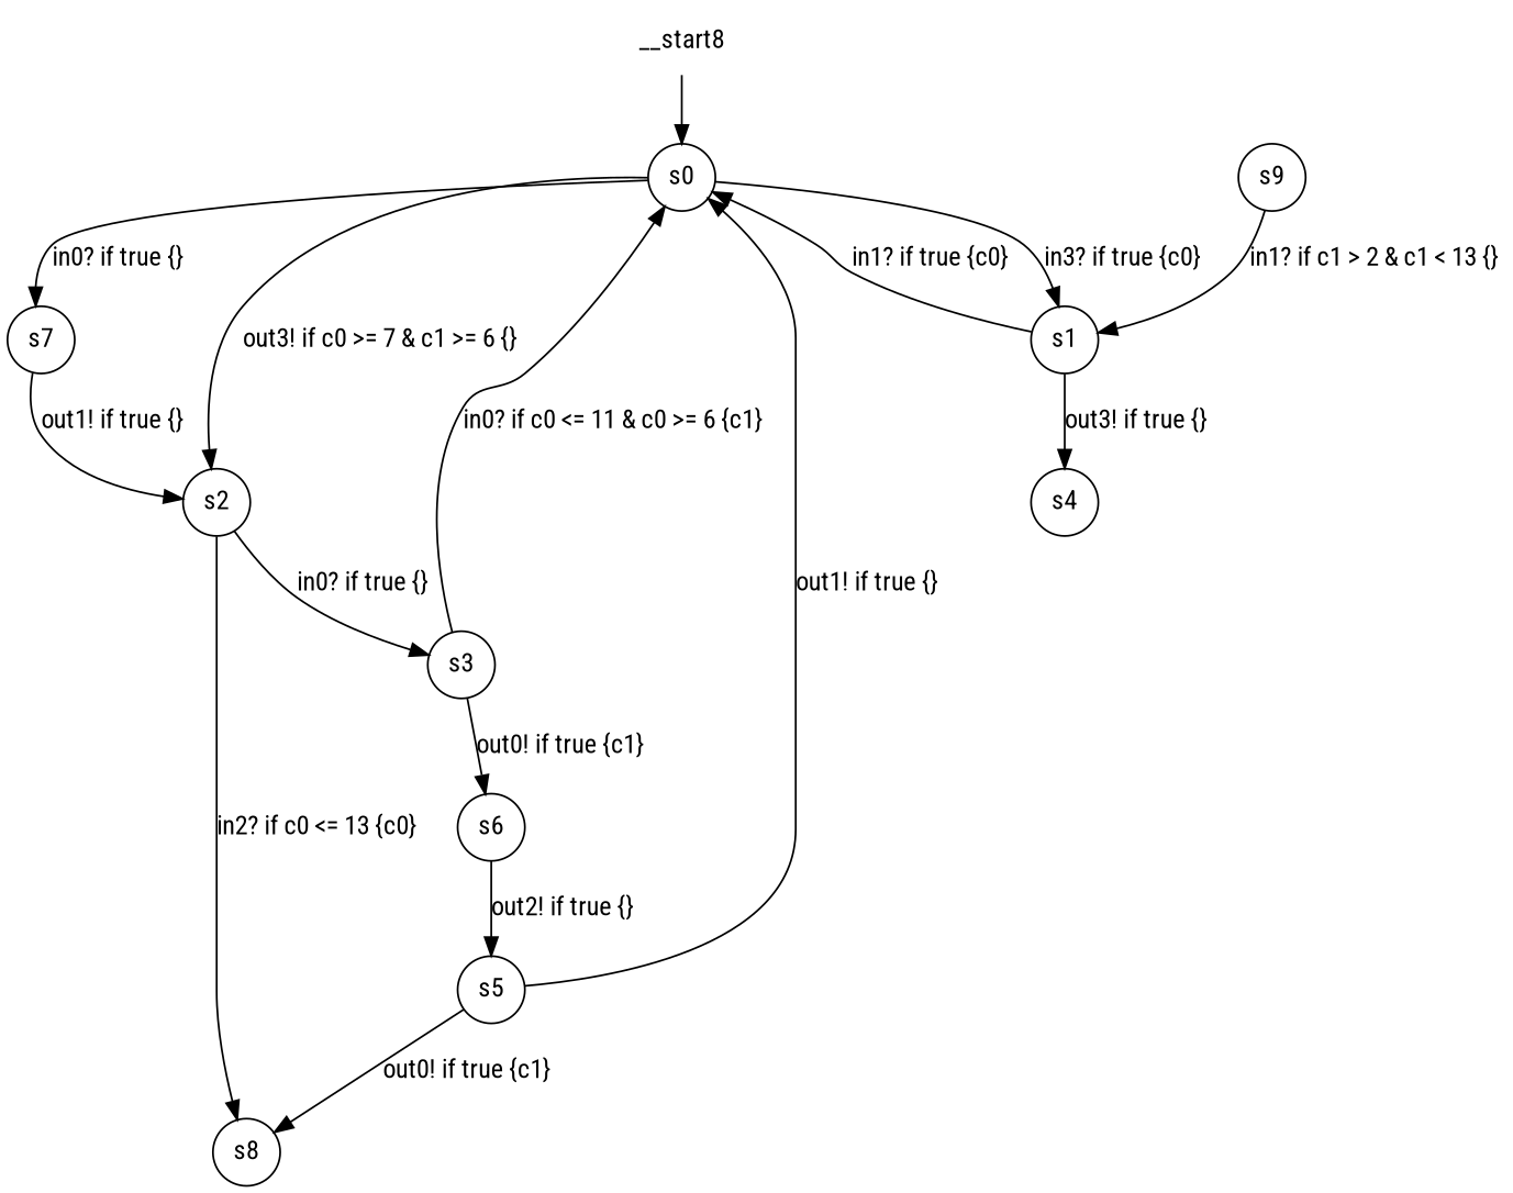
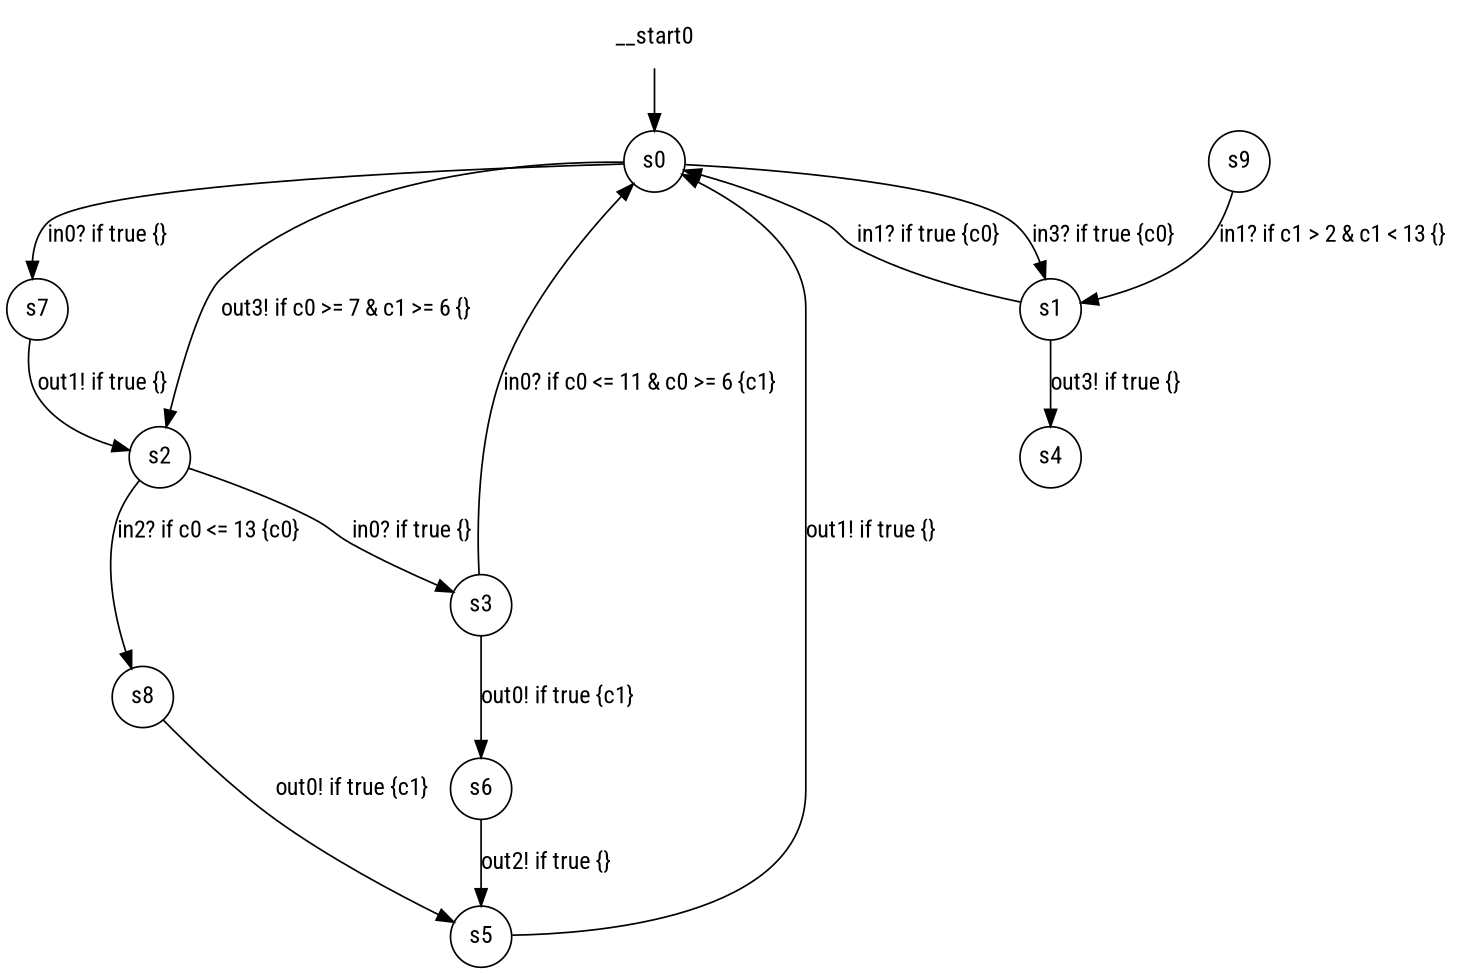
  digraph {
    fontname="Roboto Condensed"
    node [fontname="Roboto Condensed" shape=circle margin=0]
    edge [fontname="Roboto Condensed"]
-   __start0 [shape=none label=__start8 margin=""]
+   __start0 [shape=none margin=""]
    n2 [label=s0]
    n3 [label=s1]
    n4 [label=s7]
    n5 [label=s2]
    n6 [label=s4]
    n7 [label=s9]
    n8 [label=s3]
    n9 [label=s8]
    n10 [label=s6]
    n11 [label=s5]
    __start0 -> n2
    n2 -> n3 [label="in3? if true {c0} "]
    n2 -> n4 [label="in0? if true {} "]
    n2 -> n5 [label="out3! if c0 >= 7 & c1 >= 6 {} "]
    n3 -> n2 [label="in1? if true {c0} "]
    n3 -> n6 [label="out3! if true {} "]
    n4 -> n5 [label="out1! if true {} "]
    n5 -> n8 [label="in0? if true {} "]
    n5 -> n9 [label="in2? if c0 <= 13 {c0} "]
    n7 -> n3 [label="in1? if c1 > 2 & c1 < 13 {} "]
    n8 -> n2 [label="in0? if c0 <= 11 & c0 >= 6 {c1} "]
    n8 -> n10 [label="out0! if true {c1} "]
-   n11 -> n9 [label="out0! if true {c1} "]
+   n9 -> n11 [label="out0! if true {c1} "]
    n10 -> n11 [label="out2! if true {} "]
    n11 -> n2 [label="out1! if true {} "]
  }
